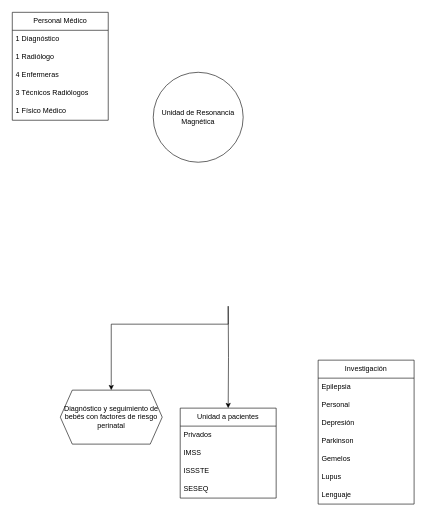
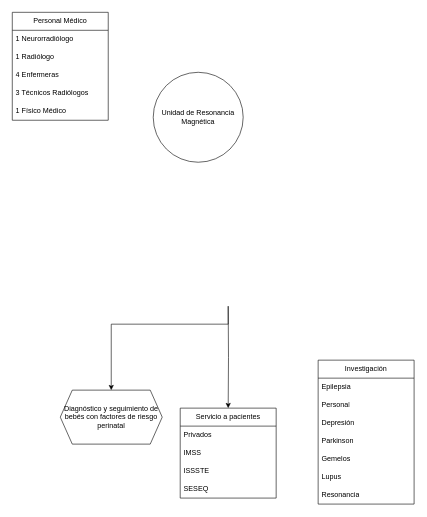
  <mxCell id="0" />
  <mxCell id="1" parent="0" />
  <mxCell id="2" style="edgeStyle=orthogonalEdgeStyle;rounded=0;orthogonalLoop=1;jettySize=auto;html=1;exitX=0.5;exitY=1;exitDx=0;exitDy=0;" edge="1" parent="1" target="4"><mxGeometry relative="1" as="geometry"><mxPoint x="380" y="510" as="sourcePoint" /><Array as="points"><mxPoint x="380" y="540" /><mxPoint x="185" y="540" /></Array></mxGeometry></mxCell>
  <mxCell id="3" style="edgeStyle=orthogonalEdgeStyle;rounded=0;orthogonalLoop=1;jettySize=auto;html=1;exitX=0.5;exitY=1;exitDx=0;exitDy=0;" edge="1" parent="1" target="11"><mxGeometry relative="1" as="geometry"><mxPoint x="380" y="510" as="sourcePoint" /></mxGeometry></mxCell>
  <mxCell id="4" value="Diagnóstico y seguimiento de bebés con factores de riesgo perinatal" style="shape=hexagon;perimeter=hexagonPerimeter2;whiteSpace=wrap;html=1;fixedSize=1;" vertex="1" parent="1"><mxGeometry x="100" y="650" width="170" height="90" as="geometry" /></mxCell>
  <mxCell id="5" value="Personal Médico" style="swimlane;fontStyle=0;childLayout=stackLayout;horizontal=1;startSize=30;horizontalStack=0;resizeParent=1;resizeParentMax=0;resizeLast=0;collapsible=1;marginBottom=0;whiteSpace=wrap;html=1;" vertex="1" parent="1"><mxGeometry x="20" y="20" width="160" height="180" as="geometry" /></mxCell>
- <mxCell id="6" value="1 Diagnóstico" style="text;strokeColor=none;fillColor=none;align=left;verticalAlign=middle;spacingLeft=4;spacingRight=4;overflow=hidden;points=[[0,0.5],[1,0.5]];portConstraint=eastwest;rotatable=0;whiteSpace=wrap;html=1;rounded=0;" vertex="1" parent="5"><mxGeometry y="30" width="160" height="30" as="geometry" /></mxCell>
+ <mxCell id="6" value="1 Neurorradiólogo" style="text;strokeColor=none;fillColor=none;align=left;verticalAlign=middle;spacingLeft=4;spacingRight=4;overflow=hidden;points=[[0,0.5],[1,0.5]];portConstraint=eastwest;rotatable=0;whiteSpace=wrap;html=1;rounded=0;" vertex="1" parent="5"><mxGeometry y="30" width="160" height="30" as="geometry" /></mxCell>
  <mxCell id="7" value="1 Radiólogo" style="text;strokeColor=none;fillColor=none;align=left;verticalAlign=middle;spacingLeft=4;spacingRight=4;overflow=hidden;points=[[0,0.5],[1,0.5]];portConstraint=eastwest;rotatable=0;whiteSpace=wrap;html=1;rounded=0;" vertex="1" parent="5"><mxGeometry y="60" width="160" height="30" as="geometry" /></mxCell>
  <mxCell id="8" value="4 Enfermeras" style="text;strokeColor=none;fillColor=none;align=left;verticalAlign=middle;spacingLeft=4;spacingRight=4;overflow=hidden;points=[[0,0.5],[1,0.5]];portConstraint=eastwest;rotatable=0;whiteSpace=wrap;html=1;rounded=0;" vertex="1" parent="5"><mxGeometry y="90" width="160" height="30" as="geometry" /></mxCell>
  <mxCell id="9" value="3 Técnicos Radiólogos" style="text;strokeColor=none;fillColor=none;align=left;verticalAlign=middle;spacingLeft=4;spacingRight=4;overflow=hidden;points=[[0,0.5],[1,0.5]];portConstraint=eastwest;rotatable=0;whiteSpace=wrap;html=1;rounded=0;" vertex="1" parent="5"><mxGeometry y="120" width="160" height="30" as="geometry" /></mxCell>
  <mxCell id="10" value="1 Físico Médico" style="text;strokeColor=none;fillColor=none;align=left;verticalAlign=middle;spacingLeft=4;spacingRight=4;overflow=hidden;points=[[0,0.5],[1,0.5]];portConstraint=eastwest;rotatable=0;whiteSpace=wrap;html=1;rounded=0;" vertex="1" parent="5"><mxGeometry y="150" width="160" height="30" as="geometry" /></mxCell>
- <mxCell id="11" value="Unidad a pacientes" style="swimlane;fontStyle=0;childLayout=stackLayout;horizontal=1;startSize=30;horizontalStack=0;resizeParent=1;resizeParentMax=0;resizeLast=0;collapsible=1;marginBottom=0;whiteSpace=wrap;html=1;" vertex="1" parent="1"><mxGeometry x="300" y="680" width="160" height="150" as="geometry" /></mxCell>
+ <mxCell id="11" value="Servicio a pacientes" style="swimlane;fontStyle=0;childLayout=stackLayout;horizontal=1;startSize=30;horizontalStack=0;resizeParent=1;resizeParentMax=0;resizeLast=0;collapsible=1;marginBottom=0;whiteSpace=wrap;html=1;" vertex="1" parent="1"><mxGeometry x="300" y="680" width="160" height="150" as="geometry" /></mxCell>
  <mxCell id="12" value="Privados" style="text;strokeColor=none;fillColor=none;align=left;verticalAlign=middle;spacingLeft=4;spacingRight=4;overflow=hidden;points=[[0,0.5],[1,0.5]];portConstraint=eastwest;rotatable=0;whiteSpace=wrap;html=1;" vertex="1" parent="11"><mxGeometry y="30" width="160" height="30" as="geometry" /></mxCell>
  <mxCell id="13" value="IMSS" style="text;strokeColor=none;fillColor=none;align=left;verticalAlign=middle;spacingLeft=4;spacingRight=4;overflow=hidden;points=[[0,0.5],[1,0.5]];portConstraint=eastwest;rotatable=0;whiteSpace=wrap;html=1;" vertex="1" parent="11"><mxGeometry y="60" width="160" height="30" as="geometry" /></mxCell>
  <mxCell id="14" value="ISSSTE" style="text;strokeColor=none;fillColor=none;align=left;verticalAlign=middle;spacingLeft=4;spacingRight=4;overflow=hidden;points=[[0,0.5],[1,0.5]];portConstraint=eastwest;rotatable=0;whiteSpace=wrap;html=1;rounded=0;" vertex="1" parent="11"><mxGeometry y="90" width="160" height="30" as="geometry" /></mxCell>
  <mxCell id="15" value="SESEQ" style="text;strokeColor=none;fillColor=none;align=left;verticalAlign=middle;spacingLeft=4;spacingRight=4;overflow=hidden;points=[[0,0.5],[1,0.5]];portConstraint=eastwest;rotatable=0;whiteSpace=wrap;html=1;rounded=0;" vertex="1" parent="11"><mxGeometry y="120" width="160" height="30" as="geometry" /></mxCell>
  <mxCell id="16" value="Unidad de Resonancia Magnética" style="ellipse;whiteSpace=wrap;html=1;aspect=fixed;" vertex="1" parent="1"><mxGeometry x="255" y="120" width="150" height="150" as="geometry" /></mxCell>
  <mxCell id="17" value="Investigación" style="swimlane;fontStyle=0;childLayout=stackLayout;horizontal=1;startSize=30;horizontalStack=0;resizeParent=1;resizeParentMax=0;resizeLast=0;collapsible=1;marginBottom=0;whiteSpace=wrap;html=1;" vertex="1" parent="1"><mxGeometry x="530" y="600" width="160" height="240" as="geometry" /></mxCell>
  <mxCell id="18" value="Epilepsia" style="text;strokeColor=none;fillColor=none;align=left;verticalAlign=middle;spacingLeft=4;spacingRight=4;overflow=hidden;points=[[0,0.5],[1,0.5]];portConstraint=eastwest;rotatable=0;whiteSpace=wrap;html=1;rounded=0;" vertex="1" parent="17"><mxGeometry y="30" width="160" height="30" as="geometry" /></mxCell>
  <mxCell id="19" value="Personal" style="text;strokeColor=none;fillColor=none;align=left;verticalAlign=middle;spacingLeft=4;spacingRight=4;overflow=hidden;points=[[0,0.5],[1,0.5]];portConstraint=eastwest;rotatable=0;whiteSpace=wrap;html=1;rounded=0;" vertex="1" parent="17"><mxGeometry y="60" width="160" height="30" as="geometry" /></mxCell>
  <mxCell id="20" value="Depresión" style="text;strokeColor=none;fillColor=none;align=left;verticalAlign=middle;spacingLeft=4;spacingRight=4;overflow=hidden;points=[[0,0.5],[1,0.5]];portConstraint=eastwest;rotatable=0;whiteSpace=wrap;html=1;rounded=0;" vertex="1" parent="17"><mxGeometry y="90" width="160" height="30" as="geometry" /></mxCell>
  <mxCell id="21" value="Parkinson" style="text;strokeColor=none;fillColor=none;align=left;verticalAlign=middle;spacingLeft=4;spacingRight=4;overflow=hidden;points=[[0,0.5],[1,0.5]];portConstraint=eastwest;rotatable=0;whiteSpace=wrap;html=1;rounded=0;" vertex="1" parent="17"><mxGeometry y="120" width="160" height="30" as="geometry" /></mxCell>
  <mxCell id="22" value="Gemelos" style="text;strokeColor=none;fillColor=none;align=left;verticalAlign=middle;spacingLeft=4;spacingRight=4;overflow=hidden;points=[[0,0.5],[1,0.5]];portConstraint=eastwest;rotatable=0;whiteSpace=wrap;html=1;rounded=0;" vertex="1" parent="17"><mxGeometry y="150" width="160" height="30" as="geometry" /></mxCell>
  <mxCell id="23" value="Lupus" style="text;strokeColor=none;fillColor=none;align=left;verticalAlign=middle;spacingLeft=4;spacingRight=4;overflow=hidden;points=[[0,0.5],[1,0.5]];portConstraint=eastwest;rotatable=0;whiteSpace=wrap;html=1;rounded=0;" vertex="1" parent="17"><mxGeometry y="180" width="160" height="30" as="geometry" /></mxCell>
- <mxCell id="24" value="Lenguaje" style="text;strokeColor=none;fillColor=none;align=left;verticalAlign=middle;spacingLeft=4;spacingRight=4;overflow=hidden;points=[[0,0.5],[1,0.5]];portConstraint=eastwest;rotatable=0;whiteSpace=wrap;html=1;rounded=0;" vertex="1" parent="17"><mxGeometry y="210" width="160" height="30" as="geometry" /></mxCell>
+ <mxCell id="24" value="Resonancia" style="text;strokeColor=none;fillColor=none;align=left;verticalAlign=middle;spacingLeft=4;spacingRight=4;overflow=hidden;points=[[0,0.5],[1,0.5]];portConstraint=eastwest;rotatable=0;whiteSpace=wrap;html=1;rounded=0;" vertex="1" parent="17"><mxGeometry y="210" width="160" height="30" as="geometry" /></mxCell>
